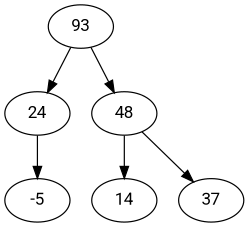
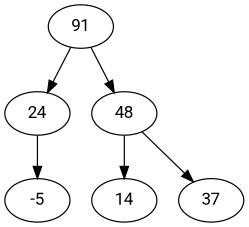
  digraph {
    fontname=Roboto
    node [fontname=Roboto]
    edge [fontname=Roboto]
-   n1 [label=93]
+   n1 [label=91]
    n2 [label=24]
    n3 [label=48]
    n4 [label=-5]
    n5 [label=14]
    n6 [label=37]
    n1 -> n2
    n1 -> n3
    n2 -> n4
    n3 -> n5
    n3 -> n6
  }
